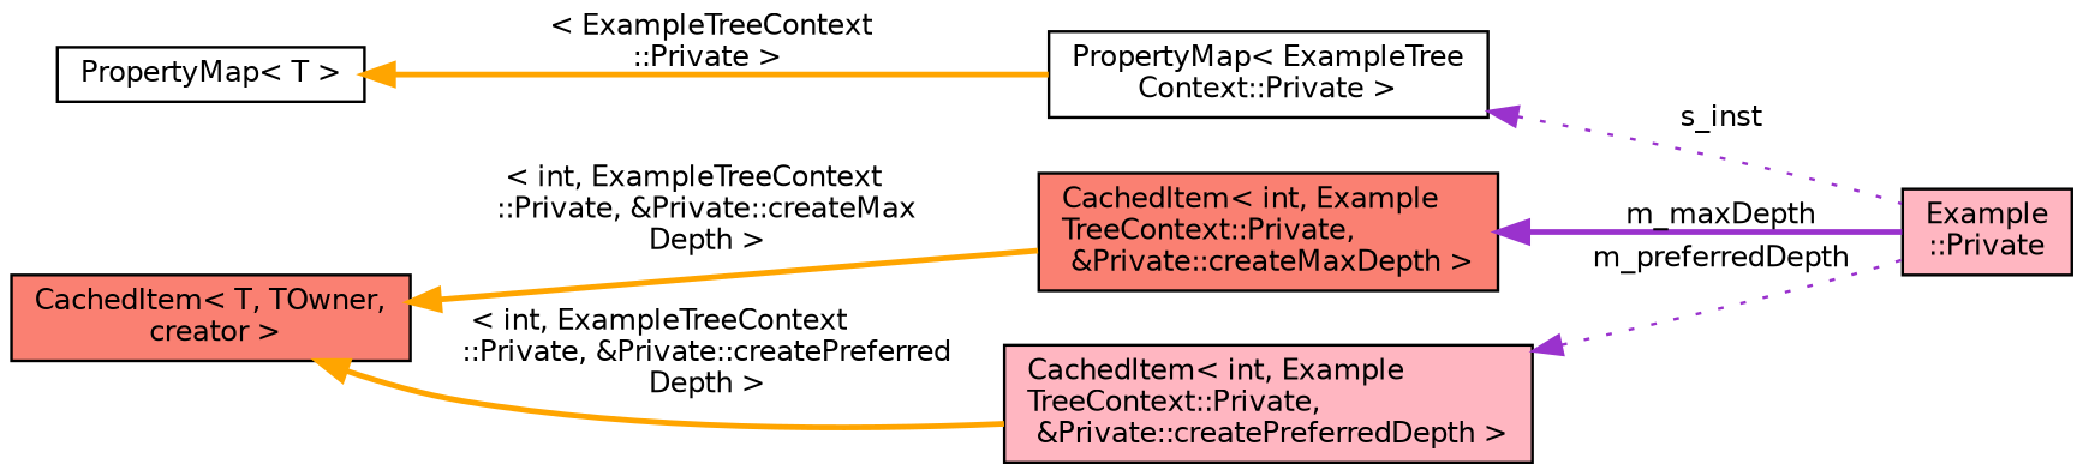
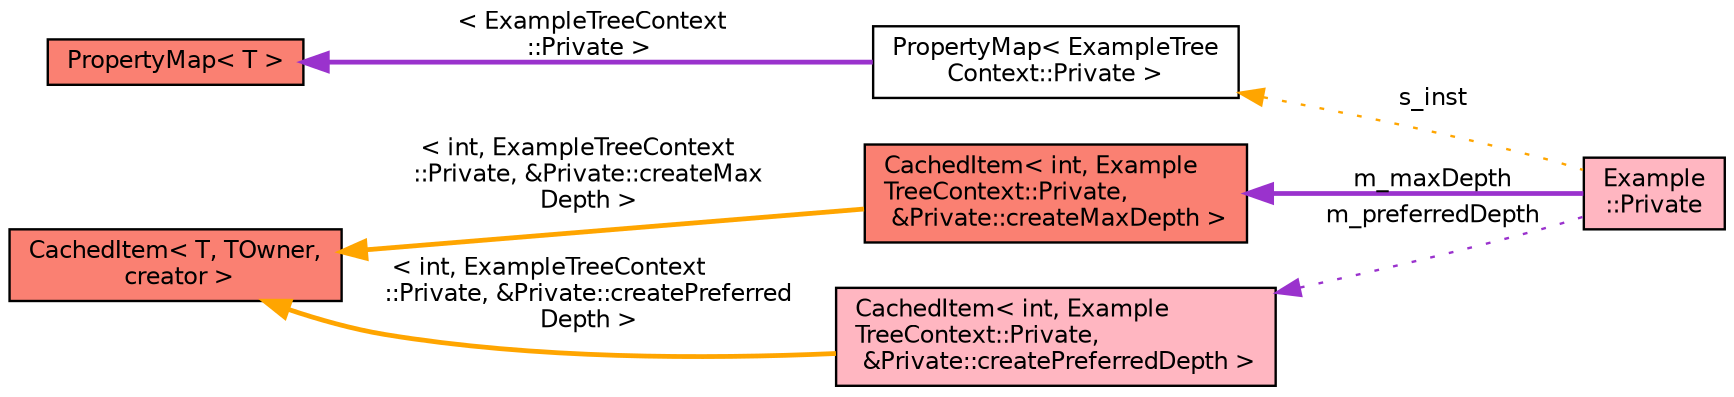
  digraph {
    rankdir=LR
    node [color=black fillcolor=lightpink fontname=Helvetica fontsize=10 shape=record style=filled]
    edge [color=darkorchid3 dir=back fontname=Helvetica fontsize=10 labelfontname=Helvetica labelfontsize=10 style=bold]
    n1 [fontcolor=black height=0.2 label="Example\l::Private" width=0.4]
    n2 [fillcolor=white height=0.2 label="PropertyMap\< ExampleTree\lContext::Private \>" width=0.4]
-   n3 [fillcolor=white height=0.2 label="PropertyMap\< T \>" width=0.4]
+   n3 [fillcolor=salmon height=0.2 label="PropertyMap\< T \>" width=0.4]
    n4 [fillcolor=salmon height=0.2 label="CachedItem\< int, Example\lTreeContext::Private,\l &Private::createMaxDepth \>" width=0.4]
    n5 [fillcolor=salmon height=0.2 label="CachedItem\< T, TOwner,\l creator \>" width=0.4]
    n6 [height=0.2 label="CachedItem\< int, Example\lTreeContext::Private,\l &Private::createPreferredDepth \>" width=0.4]
-   n2 -> n1 [label=" s_inst" style=dotted]
-   n3 -> n2 [color=orange label=" \< ExampleTreeContext\l::Private \>"]
+   n2 -> n1 [color=orange label=" s_inst" style=dotted]
+   n3 -> n2 [label=" \< ExampleTreeContext\l::Private \>"]
    n4 -> n1 [label=" m_maxDepth"]
    n5 -> n4 [color=orange label=" \< int, ExampleTreeContext\l::Private, &Private::createMax\lDepth \>"]
    n5 -> n6 [color=orange label=" \< int, ExampleTreeContext\l::Private, &Private::createPreferred\lDepth \>"]
    n6 -> n1 [label=" m_preferredDepth" style=dotted]
  }
